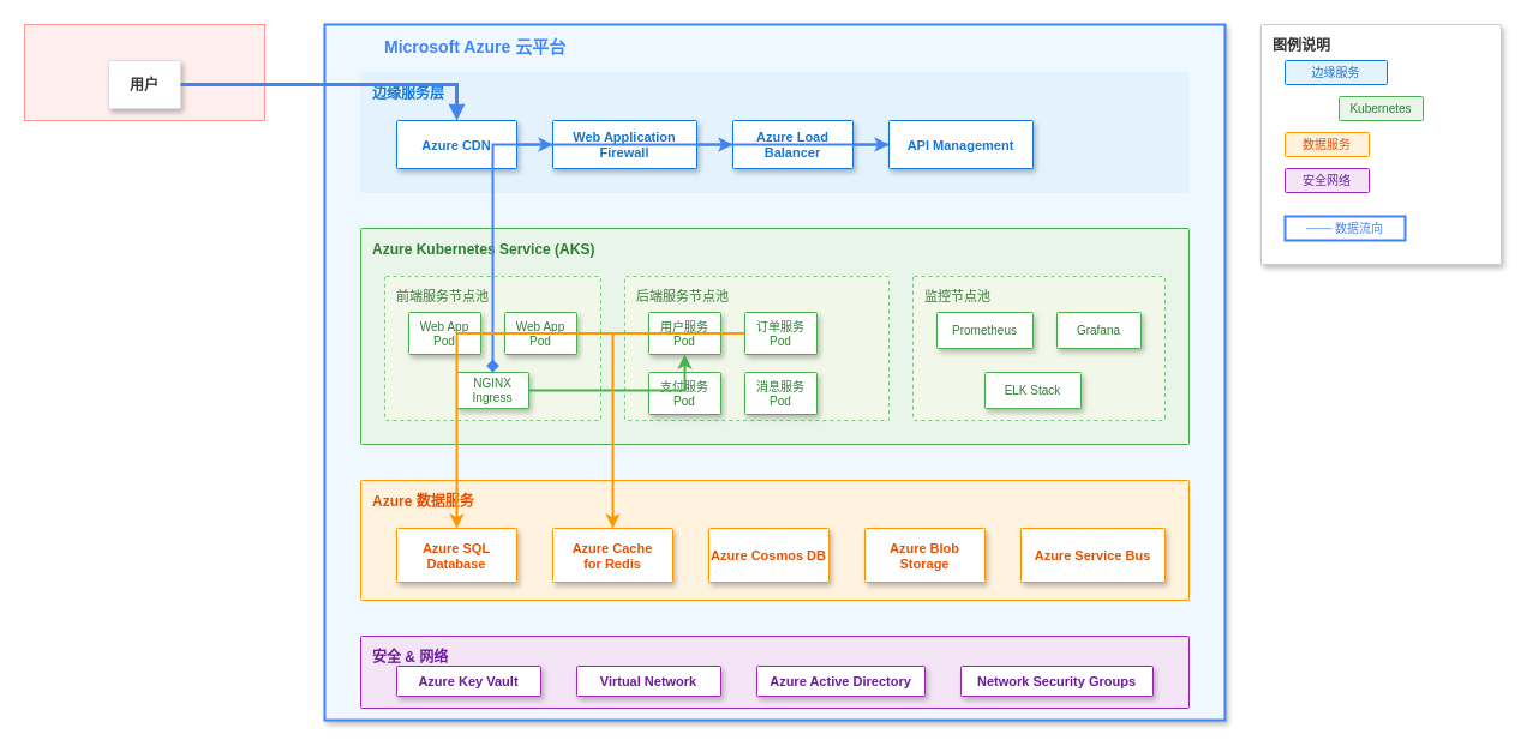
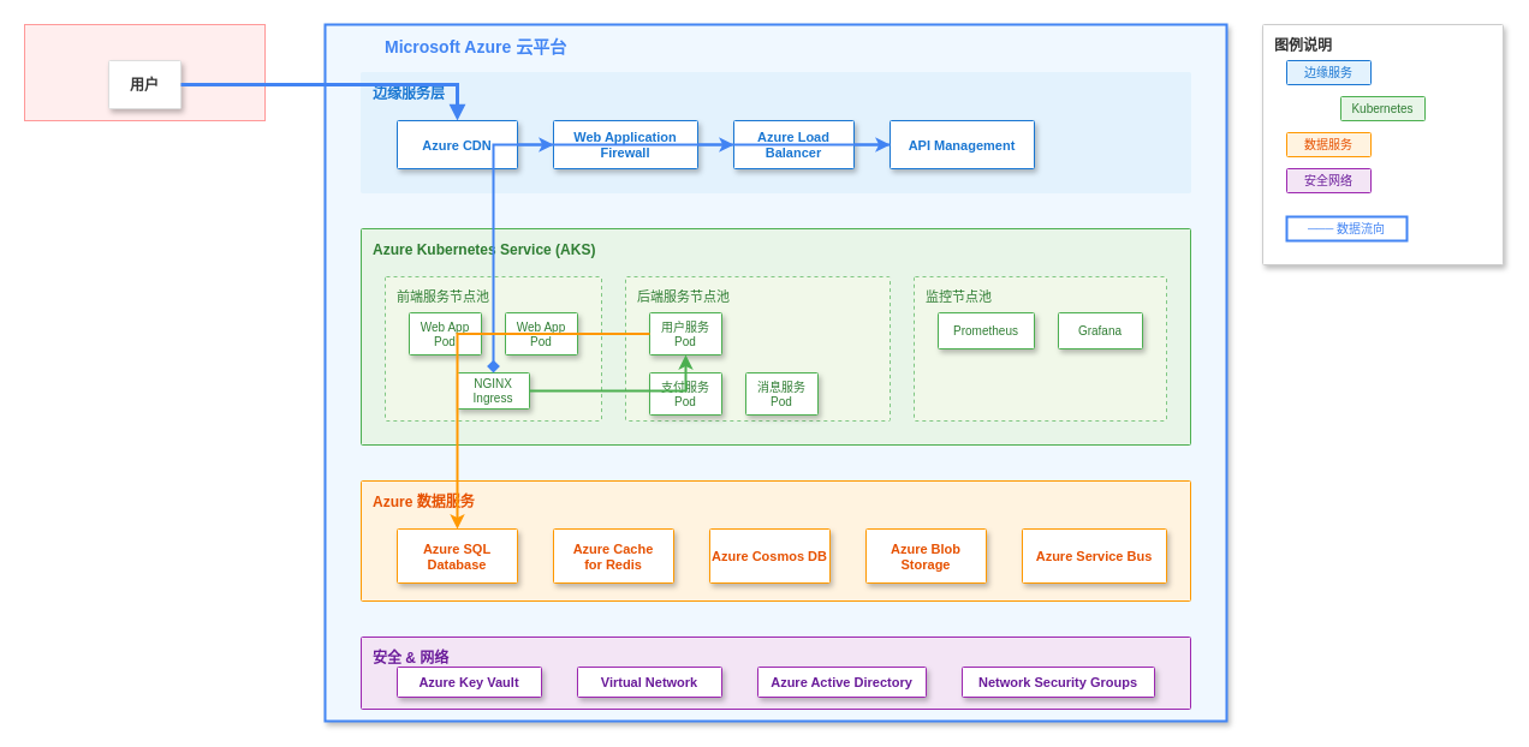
  <mxCell id="0" />
  <mxCell id="1" parent="0" />
  <mxCell id="2" value="互联网" style="fillColor=#FFEEEE;strokeColor=#FF9999;shadow=0;gradientColor=none;fontSize=14;align=center;fontColor=#666666;fontStyle=1;html=1;" vertex="1" parent="1"><mxGeometry x="20" y="20" width="200" height="80" as="geometry" /></mxCell>
  <mxCell id="3" value="用户" style="strokeColor=#dddddd;fillColor=#ffffff;shadow=1;strokeWidth=1;rounded=1;absoluteArcSize=1;arcSize=2;fontColor=#333333;fontSize=12;fontStyle=1;" vertex="1" parent="1"><mxGeometry x="90" y="50" width="60" height="40" as="geometry" /></mxCell>
  <mxCell id="4" value="&lt;b&gt;Microsoft Azure 云平台&lt;/b&gt;" style="fillColor=#F0F8FF;strokeColor=#4285F4;shadow=1;gradientColor=none;fontSize=14;align=left;spacing=10;fontColor=#4285F4;verticalAlign=top;spacingTop=-4;fontStyle=1;spacingLeft=40;html=1;strokeWidth=2;" vertex="1" parent="1"><mxGeometry x="270" y="20" width="750" height="580" as="geometry" /></mxCell>
  <mxCell id="5" value="边缘服务层" style="rounded=1;absoluteArcSize=1;arcSize=2;html=1;strokeColor=#E3F2FD;gradientColor=none;shadow=0;fontSize=12;fontColor=#1976D2;align=left;verticalAlign=top;spacing=10;spacingTop=-4;fillColor=#E3F2FD;fontStyle=1;" vertex="1" parent="1"><mxGeometry x="300" y="60" width="690" height="100" as="geometry" /></mxCell>
  <mxCell id="6" value="Azure CDN" style="strokeColor=#1976D2;shadow=1;strokeWidth=1;rounded=1;absoluteArcSize=1;arcSize=2;fillColor=#ffffff;fontColor=#1976D2;fontSize=11;fontStyle=1;" vertex="1" parent="1"><mxGeometry x="330" y="100" width="100" height="40" as="geometry" /></mxCell>
  <mxCell id="7" value="Web Application&#10;Firewall" style="strokeColor=#1976D2;shadow=1;strokeWidth=1;rounded=1;absoluteArcSize=1;arcSize=2;fillColor=#ffffff;fontColor=#1976D2;fontSize=11;fontStyle=1;" vertex="1" parent="1"><mxGeometry x="460" y="100" width="120" height="40" as="geometry" /></mxCell>
  <mxCell id="8" value="Azure Load&#10;Balancer" style="strokeColor=#1976D2;shadow=1;strokeWidth=1;rounded=1;absoluteArcSize=1;arcSize=2;fillColor=#ffffff;fontColor=#1976D2;fontSize=11;fontStyle=1;" vertex="1" parent="1"><mxGeometry x="610" y="100" width="100" height="40" as="geometry" /></mxCell>
  <mxCell id="9" value="API Management" style="strokeColor=#1976D2;shadow=1;strokeWidth=1;rounded=1;absoluteArcSize=1;arcSize=2;fillColor=#ffffff;fontColor=#1976D2;fontSize=11;fontStyle=1;" vertex="1" parent="1"><mxGeometry x="740" y="100" width="120" height="40" as="geometry" /></mxCell>
  <mxCell id="10" value="Azure Kubernetes Service (AKS)" style="rounded=1;absoluteArcSize=1;arcSize=2;html=1;strokeColor=#4CAF50;gradientColor=none;shadow=0;fontSize=12;fontColor=#2E7D32;align=left;verticalAlign=top;spacing=10;spacingTop=-4;fillColor=#E8F5E8;fontStyle=1;" vertex="1" parent="1"><mxGeometry x="300" y="190" width="690" height="180" as="geometry" /></mxCell>
  <mxCell id="11" value="前端服务节点池" style="rounded=1;absoluteArcSize=1;arcSize=2;html=1;strokeColor=#81C784;gradientColor=none;shadow=0;fontSize=11;fontColor=#2E7D32;align=left;verticalAlign=top;spacing=10;spacingTop=-4;fillColor=#F1F8E9;dashed=1;" vertex="1" parent="1"><mxGeometry x="320" y="230" width="180" height="120" as="geometry" /></mxCell>
  <mxCell id="12" value="Web App&#10;Pod" style="strokeColor=#4CAF50;shadow=1;strokeWidth=1;rounded=1;absoluteArcSize=1;arcSize=2;fillColor=#ffffff;fontColor=#2E7D32;fontSize=10;" vertex="1" parent="1"><mxGeometry x="340" y="260" width="60" height="35" as="geometry" /></mxCell>
  <mxCell id="13" value="Web App&#10;Pod" style="strokeColor=#4CAF50;shadow=1;strokeWidth=1;rounded=1;absoluteArcSize=1;arcSize=2;fillColor=#ffffff;fontColor=#2E7D32;fontSize=10;" vertex="1" parent="1"><mxGeometry x="420" y="260" width="60" height="35" as="geometry" /></mxCell>
  <mxCell id="14" value="NGINX&#10;Ingress" style="strokeColor=#4CAF50;shadow=1;strokeWidth=1;rounded=1;absoluteArcSize=1;arcSize=2;fillColor=#ffffff;fontColor=#2E7D32;fontSize=10;" vertex="1" parent="1"><mxGeometry x="380" y="310" width="60" height="30" as="geometry" /></mxCell>
  <mxCell id="15" value="后端服务节点池" style="rounded=1;absoluteArcSize=1;arcSize=2;html=1;strokeColor=#81C784;gradientColor=none;shadow=0;fontSize=11;fontColor=#2E7D32;align=left;verticalAlign=top;spacing=10;spacingTop=-4;fillColor=#F1F8E9;dashed=1;" vertex="1" parent="1"><mxGeometry x="520" y="230" width="220" height="120" as="geometry" /></mxCell>
  <mxCell id="16" value="用户服务&#10;Pod" style="strokeColor=#4CAF50;shadow=1;strokeWidth=1;rounded=1;absoluteArcSize=1;arcSize=2;fillColor=#ffffff;fontColor=#2E7D32;fontSize=10;" vertex="1" parent="1"><mxGeometry x="540" y="260" width="60" height="35" as="geometry" /></mxCell>
- <mxCell id="17" value="订单服务&#10;Pod" style="strokeColor=#4CAF50;shadow=1;strokeWidth=1;rounded=1;absoluteArcSize=1;arcSize=2;fillColor=#ffffff;fontColor=#2E7D32;fontSize=10;" vertex="1" parent="1"><mxGeometry x="620" y="260" width="60" height="35" as="geometry" /></mxCell>
  <mxCell id="18" value="支付服务&#10;Pod" style="strokeColor=#4CAF50;shadow=1;strokeWidth=1;rounded=1;absoluteArcSize=1;arcSize=2;fillColor=#ffffff;fontColor=#2E7D32;fontSize=10;" vertex="1" parent="1"><mxGeometry x="540" y="310" width="60" height="35" as="geometry" /></mxCell>
  <mxCell id="19" value="消息服务&#10;Pod" style="strokeColor=#4CAF50;shadow=1;strokeWidth=1;rounded=1;absoluteArcSize=1;arcSize=2;fillColor=#ffffff;fontColor=#2E7D32;fontSize=10;" vertex="1" parent="1"><mxGeometry x="620" y="310" width="60" height="35" as="geometry" /></mxCell>
  <mxCell id="20" value="监控节点池" style="rounded=1;absoluteArcSize=1;arcSize=2;html=1;strokeColor=#81C784;gradientColor=none;shadow=0;fontSize=11;fontColor=#2E7D32;align=left;verticalAlign=top;spacing=10;spacingTop=-4;fillColor=#F1F8E9;dashed=1;" vertex="1" parent="1"><mxGeometry x="760" y="230" width="210" height="120" as="geometry" /></mxCell>
  <mxCell id="21" value="Prometheus" style="strokeColor=#4CAF50;shadow=1;strokeWidth=1;rounded=1;absoluteArcSize=1;arcSize=2;fillColor=#ffffff;fontColor=#2E7D32;fontSize=10;" vertex="1" parent="1"><mxGeometry x="780" y="260" width="80" height="30" as="geometry" /></mxCell>
  <mxCell id="22" value="Grafana" style="strokeColor=#4CAF50;shadow=1;strokeWidth=1;rounded=1;absoluteArcSize=1;arcSize=2;fillColor=#ffffff;fontColor=#2E7D32;fontSize=10;" vertex="1" parent="1"><mxGeometry x="880" y="260" width="70" height="30" as="geometry" /></mxCell>
- <mxCell id="23" value="ELK Stack" style="strokeColor=#4CAF50;shadow=1;strokeWidth=1;rounded=1;absoluteArcSize=1;arcSize=2;fillColor=#ffffff;fontColor=#2E7D32;fontSize=10;" vertex="1" parent="1"><mxGeometry x="820" y="310" width="80" height="30" as="geometry" /></mxCell>
  <mxCell id="24" value="Azure 数据服务" style="rounded=1;absoluteArcSize=1;arcSize=2;html=1;strokeColor=#FF9800;gradientColor=none;shadow=0;fontSize=12;fontColor=#E65100;align=left;verticalAlign=top;spacing=10;spacingTop=-4;fillColor=#FFF3E0;fontStyle=1;" vertex="1" parent="1"><mxGeometry x="300" y="400" width="690" height="100" as="geometry" /></mxCell>
  <mxCell id="25" value="Azure SQL&#10;Database" style="strokeColor=#FF9800;shadow=1;strokeWidth=1;rounded=1;absoluteArcSize=1;arcSize=2;fillColor=#ffffff;fontColor=#E65100;fontSize=11;fontStyle=1;" vertex="1" parent="1"><mxGeometry x="330" y="440" width="100" height="45" as="geometry" /></mxCell>
  <mxCell id="26" value="Azure Cache&#10;for Redis" style="strokeColor=#FF9800;shadow=1;strokeWidth=1;rounded=1;absoluteArcSize=1;arcSize=2;fillColor=#ffffff;fontColor=#E65100;fontSize=11;fontStyle=1;" vertex="1" parent="1"><mxGeometry x="460" y="440" width="100" height="45" as="geometry" /></mxCell>
  <mxCell id="27" value="Azure Cosmos DB" style="strokeColor=#FF9800;shadow=1;strokeWidth=1;rounded=1;absoluteArcSize=1;arcSize=2;fillColor=#ffffff;fontColor=#E65100;fontSize=11;fontStyle=1;" vertex="1" parent="1"><mxGeometry x="590" y="440" width="100" height="45" as="geometry" /></mxCell>
  <mxCell id="28" value="Azure Blob&#10;Storage" style="strokeColor=#FF9800;shadow=1;strokeWidth=1;rounded=1;absoluteArcSize=1;arcSize=2;fillColor=#ffffff;fontColor=#E65100;fontSize=11;fontStyle=1;" vertex="1" parent="1"><mxGeometry x="720" y="440" width="100" height="45" as="geometry" /></mxCell>
  <mxCell id="29" value="Azure Service Bus" style="strokeColor=#FF9800;shadow=1;strokeWidth=1;rounded=1;absoluteArcSize=1;arcSize=2;fillColor=#ffffff;fontColor=#E65100;fontSize=11;fontStyle=1;" vertex="1" parent="1"><mxGeometry x="850" y="440" width="120" height="45" as="geometry" /></mxCell>
  <mxCell id="30" value="安全 &amp; 网络" style="rounded=1;absoluteArcSize=1;arcSize=2;html=1;strokeColor=#9C27B0;gradientColor=none;shadow=0;fontSize=12;fontColor=#6A1B9A;align=left;verticalAlign=top;spacing=10;spacingTop=-4;fillColor=#F3E5F5;fontStyle=1;" vertex="1" parent="1"><mxGeometry x="300" y="530" width="690" height="60" as="geometry" /></mxCell>
  <mxCell id="31" value="Azure Key Vault" style="strokeColor=#9C27B0;shadow=1;strokeWidth=1;rounded=1;absoluteArcSize=1;arcSize=2;fillColor=#ffffff;fontColor=#6A1B9A;fontSize=11;fontStyle=1;" vertex="1" parent="1"><mxGeometry x="330" y="555" width="120" height="25" as="geometry" /></mxCell>
  <mxCell id="32" value="Virtual Network" style="strokeColor=#9C27B0;shadow=1;strokeWidth=1;rounded=1;absoluteArcSize=1;arcSize=2;fillColor=#ffffff;fontColor=#6A1B9A;fontSize=11;fontStyle=1;" vertex="1" parent="1"><mxGeometry x="480" y="555" width="120" height="25" as="geometry" /></mxCell>
  <mxCell id="33" value="Azure Active Directory" style="strokeColor=#9C27B0;shadow=1;strokeWidth=1;rounded=1;absoluteArcSize=1;arcSize=2;fillColor=#ffffff;fontColor=#6A1B9A;fontSize=11;fontStyle=1;" vertex="1" parent="1"><mxGeometry x="630" y="555" width="140" height="25" as="geometry" /></mxCell>
  <mxCell id="34" value="Network Security Groups" style="strokeColor=#9C27B0;shadow=1;strokeWidth=1;rounded=1;absoluteArcSize=1;arcSize=2;fillColor=#ffffff;fontColor=#6A1B9A;fontSize=11;fontStyle=1;" vertex="1" parent="1"><mxGeometry x="800" y="555" width="160" height="25" as="geometry" /></mxCell>
  <mxCell id="35" style="edgeStyle=orthogonalEdgeStyle;rounded=0;orthogonalLoop=1;jettySize=auto;html=1;strokeColor=#4284F3;strokeWidth=3;startArrow=none;endArrow=block;" edge="1" parent="1" source="3" target="6"><mxGeometry relative="1" as="geometry" /></mxCell>
  <mxCell id="36" style="edgeStyle=orthogonalEdgeStyle;rounded=0;orthogonalLoop=1;jettySize=auto;html=1;strokeColor=#4284F3;strokeWidth=2;" edge="1" parent="1" source="6" target="7"><mxGeometry relative="1" as="geometry" /></mxCell>
  <mxCell id="37" style="edgeStyle=orthogonalEdgeStyle;rounded=0;orthogonalLoop=1;jettySize=auto;html=1;strokeColor=#4284F3;strokeWidth=2;" edge="1" parent="1" source="7" target="8"><mxGeometry relative="1" as="geometry" /></mxCell>
  <mxCell id="38" style="edgeStyle=orthogonalEdgeStyle;rounded=0;orthogonalLoop=1;jettySize=auto;html=1;strokeColor=#4284F3;strokeWidth=2;" edge="1" parent="1" source="8" target="9"><mxGeometry relative="1" as="geometry" /></mxCell>
  <mxCell id="39" style="edgeStyle=orthogonalEdgeStyle;rounded=0;orthogonalLoop=1;jettySize=auto;html=1;strokeColor=#4284F3;strokeWidth=2;endArrow=diamond;" edge="1" parent="1" source="9" target="14"><mxGeometry relative="1" as="geometry" /></mxCell>
  <mxCell id="40" style="edgeStyle=orthogonalEdgeStyle;rounded=0;orthogonalLoop=1;jettySize=auto;html=1;strokeColor=#4CAF50;strokeWidth=2;" edge="1" parent="1" source="14" target="16"><mxGeometry relative="1" as="geometry" /></mxCell>
  <mxCell id="41" style="edgeStyle=orthogonalEdgeStyle;rounded=0;orthogonalLoop=1;jettySize=auto;html=1;strokeColor=#FF9800;strokeWidth=2;" edge="1" parent="1" source="16" target="25"><mxGeometry relative="1" as="geometry" /></mxCell>
- <mxCell id="42" style="edgeStyle=orthogonalEdgeStyle;rounded=0;orthogonalLoop=1;jettySize=auto;html=1;strokeColor=#FF9800;strokeWidth=2;" edge="1" parent="1" source="17" target="26"><mxGeometry relative="1" as="geometry" /></mxCell>
  <mxCell id="43" value="图例说明" style="rounded=1;absoluteArcSize=1;arcSize=2;html=1;strokeColor=#cccccc;gradientColor=none;shadow=1;fontSize=12;fontColor=#333333;align=left;verticalAlign=top;spacing=10;spacingTop=-4;fillColor=#ffffff;fontStyle=1;" vertex="1" parent="1"><mxGeometry x="1050" y="20" width="200" height="200" as="geometry" /></mxCell>
- <mxCell id="44" value="边缘服务" style="strokeColor=#1976D2;shadow=0;strokeWidth=1;rounded=1;absoluteArcSize=1;arcSize=2;fillColor=#E3F2FD;fontColor=#1976D2;fontSize=10;" vertex="1" parent="1"><mxGeometry x="1070" y="50" width="85" height="20" as="geometry" /></mxCell>
+ <mxCell id="44" value="边缘服务" style="strokeColor=#1976D2;shadow=0;strokeWidth=1;rounded=1;absoluteArcSize=1;arcSize=2;fillColor=#E3F2FD;fontColor=#1976D2;fontSize=10;" vertex="1" parent="1"><mxGeometry x="1070" y="50" width="70" height="20" as="geometry" /></mxCell>
  <mxCell id="45" value="Kubernetes" style="strokeColor=#4CAF50;shadow=0;strokeWidth=1;rounded=1;absoluteArcSize=1;arcSize=2;fillColor=#E8F5E8;fontColor=#2E7D32;fontSize=10;" vertex="1" parent="1"><mxGeometry x="1115" y="80" width="70" height="20" as="geometry" /></mxCell>
  <mxCell id="46" value="数据服务" style="strokeColor=#FF9800;shadow=0;strokeWidth=1;rounded=1;absoluteArcSize=1;arcSize=2;fillColor=#FFF3E0;fontColor=#E65100;fontSize=10;" vertex="1" parent="1"><mxGeometry x="1070" y="110" width="70" height="20" as="geometry" /></mxCell>
  <mxCell id="47" value="安全网络" style="strokeColor=#9C27B0;shadow=0;strokeWidth=1;rounded=1;absoluteArcSize=1;arcSize=2;fillColor=#F3E5F5;fontColor=#6A1B9A;fontSize=10;" vertex="1" parent="1"><mxGeometry x="1070" y="140" width="70" height="20" as="geometry" /></mxCell>
  <mxCell id="48" value="─── 数据流向" style="strokeColor=#4284F3;strokeWidth=2;fontSize=10;fontColor=#4284F3;fillColor=none;" vertex="1" parent="1"><mxGeometry x="1070" y="180" width="100" height="20" as="geometry" /></mxCell>
